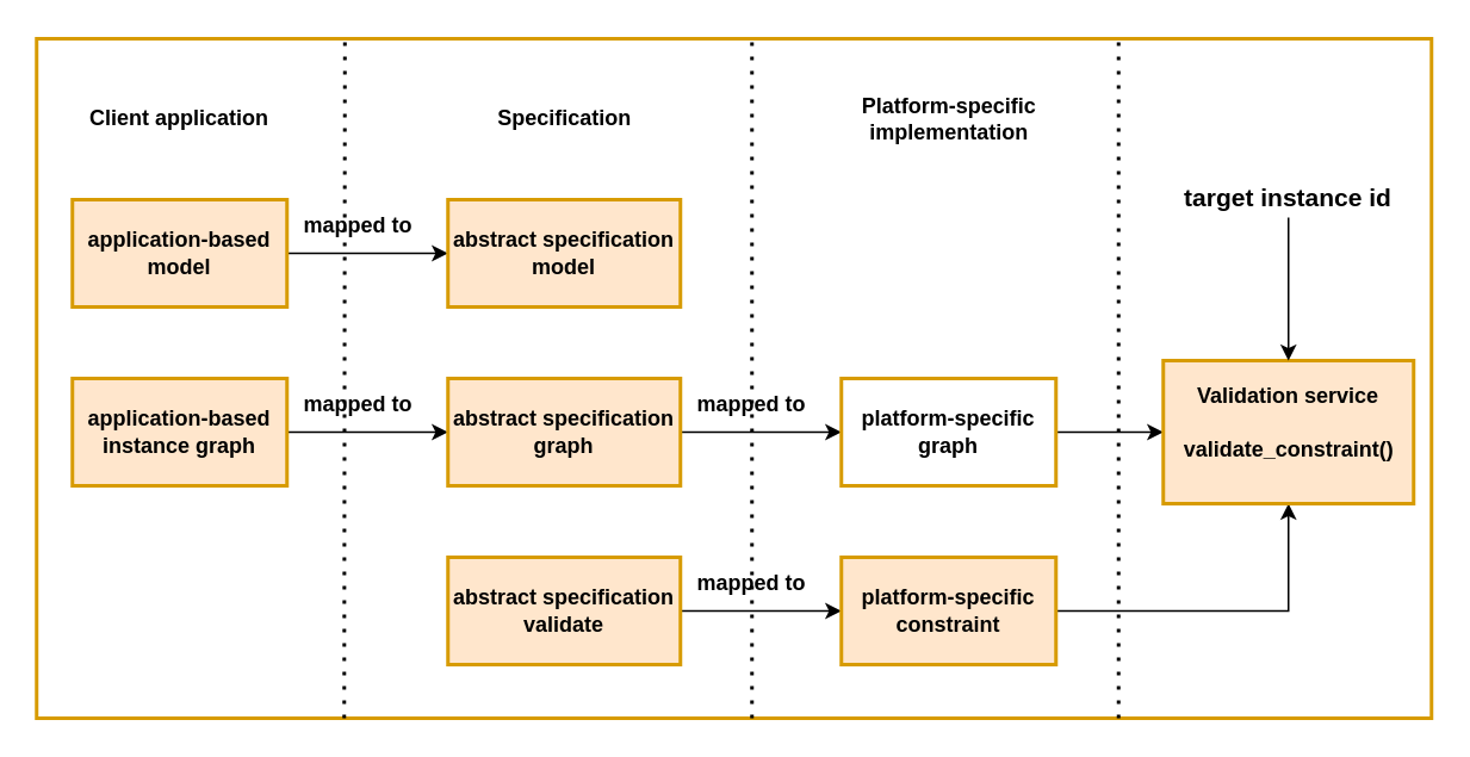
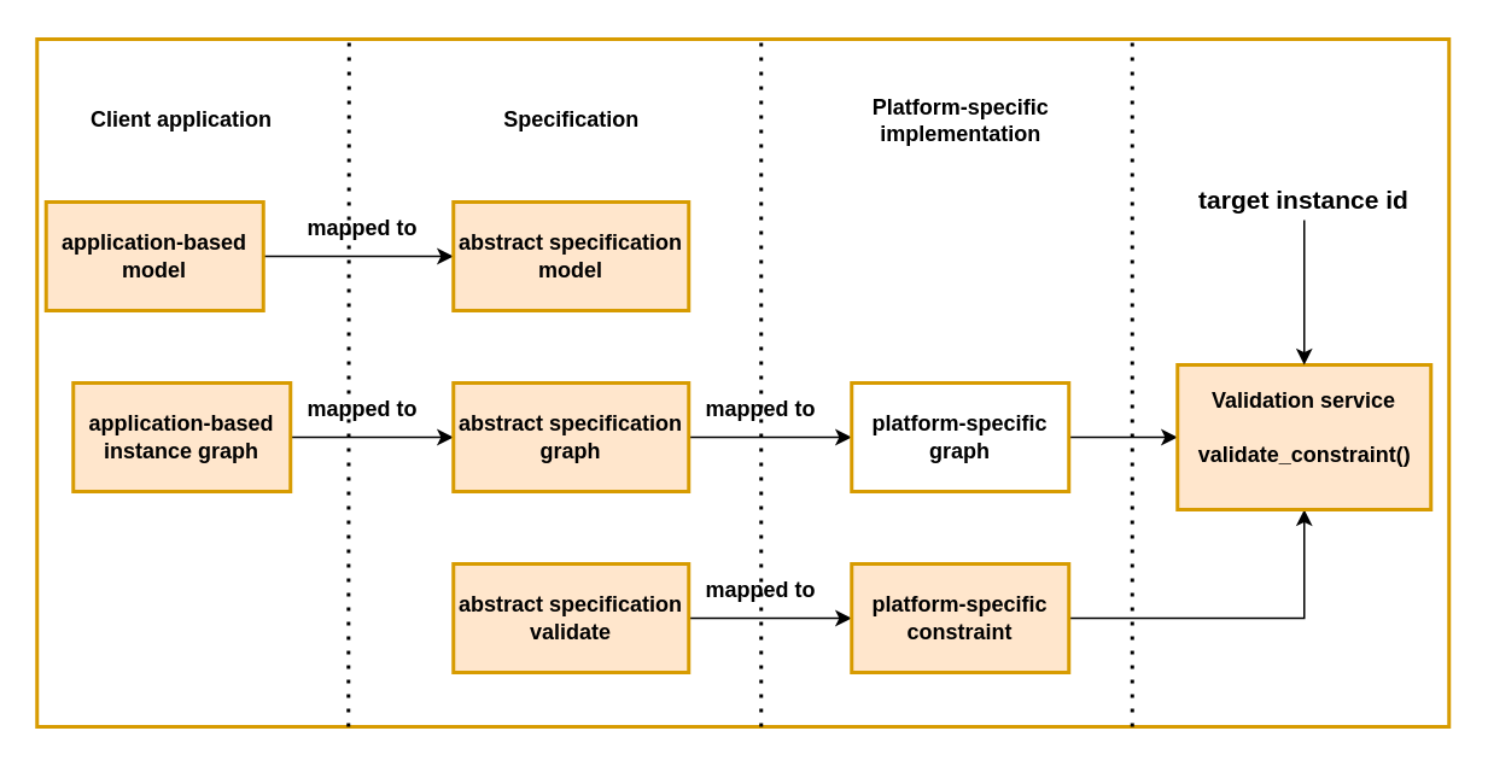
  <mxCell id="0" />
  <mxCell id="1" parent="0" />
  <mxCell id="2" value="" style="rounded=0;whiteSpace=wrap;html=1;strokeColor=#D79B00;strokeWidth=2;" vertex="1" parent="1"><mxGeometry x="20" y="21" width="780" height="380" as="geometry" /></mxCell>
  <mxCell id="3" style="edgeStyle=orthogonalEdgeStyle;rounded=0;orthogonalLoop=1;jettySize=auto;html=1;exitX=1;exitY=0.5;exitDx=0;exitDy=0;entryX=0;entryY=0.5;entryDx=0;entryDy=0;" edge="1" parent="1" source="4" target="9"><mxGeometry relative="1" as="geometry" /></mxCell>
- <mxCell id="4" value="&lt;b&gt;application-based model&lt;/b&gt;" style="rounded=0;whiteSpace=wrap;html=1;fillColor=#ffe6cc;strokeColor=#d79b00;strokeWidth=2;" vertex="1" parent="1"><mxGeometry x="40" y="111" width="120" height="60" as="geometry" /></mxCell>
+ <mxCell id="4" value="&lt;b&gt;application-based model&lt;/b&gt;" style="rounded=0;whiteSpace=wrap;html=1;fillColor=#ffe6cc;strokeColor=#d79b00;strokeWidth=2;" vertex="1" parent="1"><mxGeometry x="25" y="111" width="120" height="60" as="geometry" /></mxCell>
  <mxCell id="5" style="edgeStyle=orthogonalEdgeStyle;rounded=0;orthogonalLoop=1;jettySize=auto;html=1;exitX=1;exitY=0.5;exitDx=0;exitDy=0;entryX=0;entryY=0.5;entryDx=0;entryDy=0;" edge="1" parent="1" source="6" target="8"><mxGeometry relative="1" as="geometry" /></mxCell>
  <mxCell id="6" value="&lt;b&gt;application-based instance graph&lt;/b&gt;" style="rounded=0;whiteSpace=wrap;html=1;fillColor=#ffe6cc;strokeColor=#d79b00;strokeWidth=2;" vertex="1" parent="1"><mxGeometry x="40" y="211" width="120" height="60" as="geometry" /></mxCell>
  <mxCell id="7" style="edgeStyle=orthogonalEdgeStyle;rounded=0;orthogonalLoop=1;jettySize=auto;html=1;exitX=1;exitY=0.5;exitDx=0;exitDy=0;entryX=0;entryY=0.5;entryDx=0;entryDy=0;" edge="1" parent="1" source="8" target="13"><mxGeometry relative="1" as="geometry" /></mxCell>
  <mxCell id="8" value="&lt;b&gt;abstract specification graph&lt;/b&gt;" style="rounded=0;whiteSpace=wrap;html=1;fillColor=#ffe6cc;strokeColor=#d79b00;strokeWidth=2;" vertex="1" parent="1"><mxGeometry x="250" y="211" width="130" height="60" as="geometry" /></mxCell>
  <mxCell id="9" value="&lt;b&gt;abstract specification model&lt;/b&gt;" style="rounded=0;whiteSpace=wrap;html=1;fillColor=#ffe6cc;strokeColor=#d79b00;strokeWidth=2;" vertex="1" parent="1"><mxGeometry x="250" y="111" width="130" height="60" as="geometry" /></mxCell>
  <mxCell id="10" style="edgeStyle=orthogonalEdgeStyle;rounded=0;orthogonalLoop=1;jettySize=auto;html=1;exitX=1;exitY=0.5;exitDx=0;exitDy=0;entryX=0;entryY=0.5;entryDx=0;entryDy=0;" edge="1" parent="1" source="11" target="15"><mxGeometry relative="1" as="geometry" /></mxCell>
  <mxCell id="11" value="&lt;b&gt;abstract specification validate&lt;/b&gt;" style="rounded=0;whiteSpace=wrap;html=1;fillColor=#ffe6cc;strokeColor=#d79b00;strokeWidth=2;" vertex="1" parent="1"><mxGeometry x="250" y="311" width="130" height="60" as="geometry" /></mxCell>
  <mxCell id="12" style="edgeStyle=orthogonalEdgeStyle;rounded=0;orthogonalLoop=1;jettySize=auto;html=1;exitX=1;exitY=0.5;exitDx=0;exitDy=0;" edge="1" parent="1" source="13" target="20"><mxGeometry relative="1" as="geometry" /></mxCell>
  <mxCell id="13" value="&lt;b&gt;platform-specific graph&lt;/b&gt;" style="rounded=0;whiteSpace=wrap;html=1;fillColor=#ffffff;strokeColor=#d79b00;strokeWidth=2;" vertex="1" parent="1"><mxGeometry x="470" y="211" width="120" height="60" as="geometry" /></mxCell>
  <mxCell id="14" style="edgeStyle=orthogonalEdgeStyle;rounded=0;orthogonalLoop=1;jettySize=auto;html=1;exitX=1;exitY=0.5;exitDx=0;exitDy=0;entryX=0.5;entryY=1;entryDx=0;entryDy=0;" edge="1" parent="1" source="15" target="20"><mxGeometry relative="1" as="geometry" /></mxCell>
  <mxCell id="15" value="&lt;b&gt;platform-specific constraint&lt;/b&gt;" style="rounded=0;whiteSpace=wrap;html=1;fillColor=#ffe6cc;strokeColor=#d79b00;strokeWidth=2;" vertex="1" parent="1"><mxGeometry x="470" y="311" width="120" height="60" as="geometry" /></mxCell>
  <mxCell id="16" value="&lt;b&gt;mapped to&lt;/b&gt;" style="text;html=1;strokeColor=none;fillColor=none;align=center;verticalAlign=middle;whiteSpace=wrap;rounded=0;" vertex="1" parent="1"><mxGeometry x="160" y="111" width="80" height="30" as="geometry" /></mxCell>
  <mxCell id="17" value="&lt;b&gt;mapped to&lt;/b&gt;" style="text;html=1;strokeColor=none;fillColor=none;align=center;verticalAlign=middle;whiteSpace=wrap;rounded=0;" vertex="1" parent="1"><mxGeometry x="160" y="211" width="80" height="30" as="geometry" /></mxCell>
  <mxCell id="18" value="&lt;b&gt;mapped to&lt;/b&gt;" style="text;html=1;strokeColor=none;fillColor=none;align=center;verticalAlign=middle;whiteSpace=wrap;rounded=0;" vertex="1" parent="1"><mxGeometry x="380" y="211" width="80" height="30" as="geometry" /></mxCell>
  <mxCell id="19" value="&lt;b&gt;mapped to&lt;/b&gt;" style="text;html=1;strokeColor=none;fillColor=none;align=center;verticalAlign=middle;whiteSpace=wrap;rounded=0;" vertex="1" parent="1"><mxGeometry x="380" y="311" width="80" height="30" as="geometry" /></mxCell>
  <mxCell id="20" value="" style="rounded=0;whiteSpace=wrap;html=1;fillColor=#ffe6cc;strokeColor=#d79b00;strokeWidth=2;" vertex="1" parent="1"><mxGeometry x="650" y="201" width="140" height="80" as="geometry" /></mxCell>
  <mxCell id="21" value="Validation service" style="text;html=1;strokeColor=none;fillColor=none;align=center;verticalAlign=middle;whiteSpace=wrap;rounded=0;fontStyle=1" vertex="1" parent="1"><mxGeometry x="665" y="206" width="110" height="30" as="geometry" /></mxCell>
  <mxCell id="22" value="&lt;b&gt;validate_constraint()&lt;/b&gt;" style="text;html=1;strokeColor=none;fillColor=none;align=center;verticalAlign=middle;whiteSpace=wrap;rounded=0;" vertex="1" parent="1"><mxGeometry x="657.5" y="236" width="125" height="30" as="geometry" /></mxCell>
  <mxCell id="23" style="edgeStyle=orthogonalEdgeStyle;rounded=0;orthogonalLoop=1;jettySize=auto;html=1;exitX=0.5;exitY=1;exitDx=0;exitDy=0;entryX=0.5;entryY=0;entryDx=0;entryDy=0;" edge="1" parent="1" source="24" target="20"><mxGeometry relative="1" as="geometry" /></mxCell>
  <mxCell id="24" value="&lt;span style=&quot;font-size: 14px;&quot;&gt;&lt;b&gt;&lt;font color=&quot;#000000&quot;&gt;target instance id&lt;/font&gt;&lt;/b&gt;&lt;/span&gt;" style="text;html=1;strokeColor=none;fillColor=none;align=center;verticalAlign=bottom;whiteSpace=wrap;rounded=0;fontSize=14;fontColor=#D79B00;" vertex="1" parent="1"><mxGeometry x="645" y="91" width="150" height="30" as="geometry" /></mxCell>
  <mxCell id="25" value="&lt;b&gt;Client application&lt;/b&gt;" style="text;html=1;strokeColor=none;fillColor=none;align=center;verticalAlign=middle;whiteSpace=wrap;rounded=0;" vertex="1" parent="1"><mxGeometry x="40" y="51" width="120" height="30" as="geometry" /></mxCell>
  <mxCell id="26" value="&lt;b&gt;Specification&lt;/b&gt;" style="text;html=1;strokeColor=none;fillColor=none;align=center;verticalAlign=middle;whiteSpace=wrap;rounded=0;" vertex="1" parent="1"><mxGeometry x="262.5" y="51" width="105" height="30" as="geometry" /></mxCell>
  <mxCell id="27" value="&lt;b&gt;Platform-specific implementation&lt;/b&gt;" style="text;html=1;strokeColor=none;fillColor=none;align=center;verticalAlign=middle;whiteSpace=wrap;rounded=0;" vertex="1" parent="1"><mxGeometry x="477.5" y="51" width="105" height="30" as="geometry" /></mxCell>
  <mxCell id="28" value="" style="endArrow=none;dashed=1;html=1;dashPattern=1 3;strokeWidth=2;rounded=0;entryX=0.221;entryY=-0.003;entryDx=0;entryDy=0;entryPerimeter=0;" edge="1" parent="1" target="2"><mxGeometry width="50" height="50" relative="1" as="geometry"><mxPoint x="192" y="401" as="sourcePoint" /><mxPoint x="460" y="271" as="targetPoint" /></mxGeometry></mxCell>
  <mxCell id="29" value="" style="endArrow=none;dashed=1;html=1;dashPattern=1 3;strokeWidth=2;rounded=0;entryX=0.221;entryY=-0.003;entryDx=0;entryDy=0;entryPerimeter=0;" edge="1" parent="1"><mxGeometry width="50" height="50" relative="1" as="geometry"><mxPoint x="420" y="401" as="sourcePoint" /><mxPoint x="420" y="20" as="targetPoint" /></mxGeometry></mxCell>
  <mxCell id="30" value="" style="endArrow=none;dashed=1;html=1;dashPattern=1 3;strokeWidth=2;rounded=0;entryX=0.221;entryY=-0.003;entryDx=0;entryDy=0;entryPerimeter=0;" edge="1" parent="1"><mxGeometry width="50" height="50" relative="1" as="geometry"><mxPoint x="625" y="401" as="sourcePoint" /><mxPoint x="625" y="20" as="targetPoint" /></mxGeometry></mxCell>
